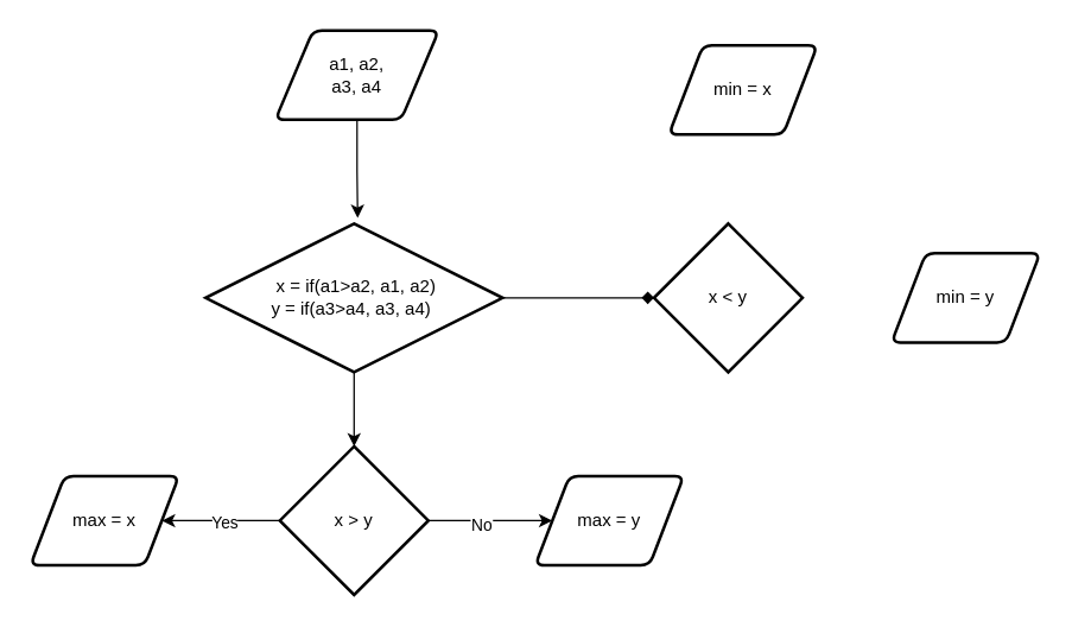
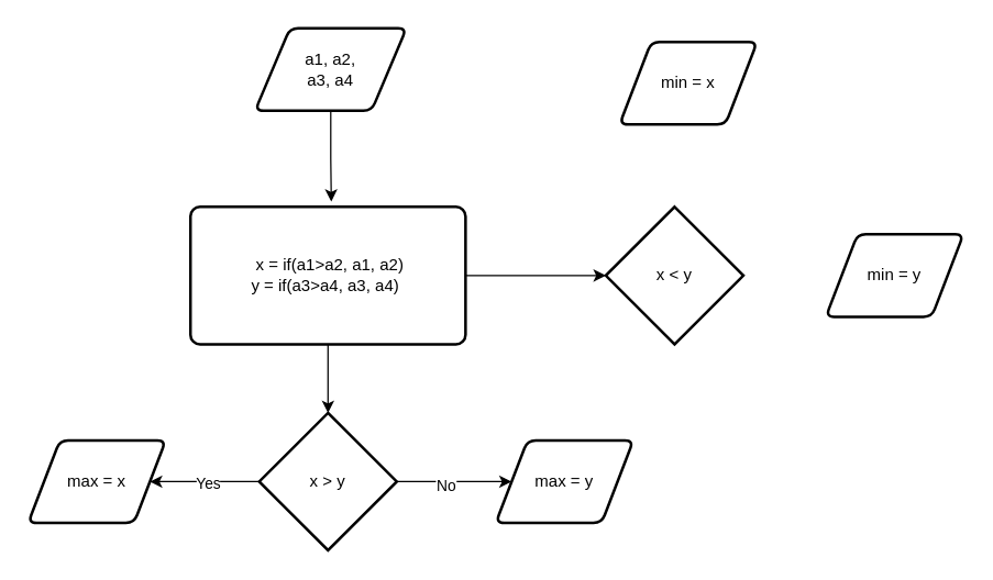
  <mxCell id="0" />
  <mxCell id="1" parent="0" />
  <mxCell id="2" style="edgeStyle=orthogonalEdgeStyle;rounded=0;orthogonalLoop=1;jettySize=auto;html=1;exitX=0.5;exitY=1;exitDx=0;exitDy=0;entryX=0.512;entryY=-0.038;entryDx=0;entryDy=0;entryPerimeter=0;" edge="1" parent="1" source="3" target="6"><mxGeometry relative="1" as="geometry" /></mxCell>
  <mxCell id="3" value="a1, a2, &lt;br&gt;a3, a4" style="shape=parallelogram;html=1;strokeWidth=2;perimeter=parallelogramPerimeter;whiteSpace=wrap;rounded=1;arcSize=12;size=0.23;" vertex="1" parent="1"><mxGeometry x="185" y="20" width="110" height="60" as="geometry" /></mxCell>
  <mxCell id="4" style="edgeStyle=orthogonalEdgeStyle;rounded=0;orthogonalLoop=1;jettySize=auto;html=1;exitX=0.5;exitY=1;exitDx=0;exitDy=0;entryX=0.5;entryY=0;entryDx=0;entryDy=0;entryPerimeter=0;" edge="1" parent="1" source="6" target="11"><mxGeometry relative="1" as="geometry" /></mxCell>
- <mxCell id="5" style="edgeStyle=orthogonalEdgeStyle;rounded=0;orthogonalLoop=1;jettySize=auto;html=1;exitX=1;exitY=0.5;exitDx=0;exitDy=0;entryX=0;entryY=0.5;entryDx=0;entryDy=0;entryPerimeter=0;endArrow=diamond;" edge="1" parent="1" source="6" target="14"><mxGeometry relative="1" as="geometry" /></mxCell>
- <mxCell id="6" value="&amp;nbsp;x = if(a1&amp;gt;a2, a1, a2)&lt;br&gt;y = if(a3&amp;gt;a4, a3, a4)&amp;nbsp;" style="rhombus;whiteSpace=wrap;html=1;absoluteArcSize=1;arcSize=14;strokeWidth=2;" vertex="1" parent="1"><mxGeometry x="138" y="150" width="200" height="100" as="geometry" /></mxCell>
+ <mxCell id="5" style="edgeStyle=orthogonalEdgeStyle;rounded=0;orthogonalLoop=1;jettySize=auto;html=1;exitX=1;exitY=0.5;exitDx=0;exitDy=0;entryX=0;entryY=0.5;entryDx=0;entryDy=0;entryPerimeter=0;" edge="1" parent="1" source="6" target="14"><mxGeometry relative="1" as="geometry" /></mxCell>
+ <mxCell id="6" value="&amp;nbsp;x = if(a1&amp;gt;a2, a1, a2)&lt;br&gt;y = if(a3&amp;gt;a4, a3, a4)&amp;nbsp;" style="rounded=1;whiteSpace=wrap;html=1;absoluteArcSize=1;arcSize=14;strokeWidth=2;" vertex="1" parent="1"><mxGeometry x="138" y="150" width="200" height="100" as="geometry" /></mxCell>
  <mxCell id="7" style="edgeStyle=orthogonalEdgeStyle;rounded=0;orthogonalLoop=1;jettySize=auto;html=1;exitX=0;exitY=0.5;exitDx=0;exitDy=0;exitPerimeter=0;" edge="1" parent="1" source="11" target="12"><mxGeometry relative="1" as="geometry" /></mxCell>
  <mxCell id="8" value="Yes" style="edgeLabel;html=1;align=center;verticalAlign=middle;resizable=0;points=[];" vertex="1" connectable="0" parent="7"><mxGeometry x="-0.041" y="1" relative="1" as="geometry"><mxPoint as="offset" /></mxGeometry></mxCell>
  <mxCell id="9" style="edgeStyle=orthogonalEdgeStyle;rounded=0;orthogonalLoop=1;jettySize=auto;html=1;exitX=1;exitY=0.5;exitDx=0;exitDy=0;exitPerimeter=0;entryX=0;entryY=0.5;entryDx=0;entryDy=0;" edge="1" parent="1" source="11" target="13"><mxGeometry relative="1" as="geometry" /></mxCell>
  <mxCell id="10" value="No" style="edgeLabel;html=1;align=center;verticalAlign=middle;resizable=0;points=[];" vertex="1" connectable="0" parent="9"><mxGeometry x="-0.162" y="-2" relative="1" as="geometry"><mxPoint as="offset" /></mxGeometry></mxCell>
  <mxCell id="11" value="x &amp;gt; y" style="strokeWidth=2;html=1;shape=mxgraph.flowchart.decision;whiteSpace=wrap;" vertex="1" parent="1"><mxGeometry x="188" y="300" width="100" height="100" as="geometry" /></mxCell>
  <mxCell id="12" value="max = x" style="shape=parallelogram;html=1;strokeWidth=2;perimeter=parallelogramPerimeter;whiteSpace=wrap;rounded=1;arcSize=12;size=0.23;" vertex="1" parent="1"><mxGeometry x="20" y="320" width="100" height="60" as="geometry" /></mxCell>
  <mxCell id="13" value="max = y" style="shape=parallelogram;html=1;strokeWidth=2;perimeter=parallelogramPerimeter;whiteSpace=wrap;rounded=1;arcSize=12;size=0.23;" vertex="1" parent="1"><mxGeometry x="360" y="320" width="100" height="60" as="geometry" /></mxCell>
  <mxCell id="14" value="x &amp;lt; y" style="strokeWidth=2;html=1;shape=mxgraph.flowchart.decision;whiteSpace=wrap;" vertex="1" parent="1"><mxGeometry x="440" y="150" width="100" height="100" as="geometry" /></mxCell>
  <mxCell id="15" value="min = x" style="shape=parallelogram;html=1;strokeWidth=2;perimeter=parallelogramPerimeter;whiteSpace=wrap;rounded=1;arcSize=12;size=0.23;" vertex="1" parent="1"><mxGeometry x="450" y="30" width="100" height="60" as="geometry" /></mxCell>
  <mxCell id="16" value="min = y" style="shape=parallelogram;html=1;strokeWidth=2;perimeter=parallelogramPerimeter;whiteSpace=wrap;rounded=1;arcSize=12;size=0.23;" vertex="1" parent="1"><mxGeometry x="600" y="170" width="100" height="60" as="geometry" /></mxCell>
